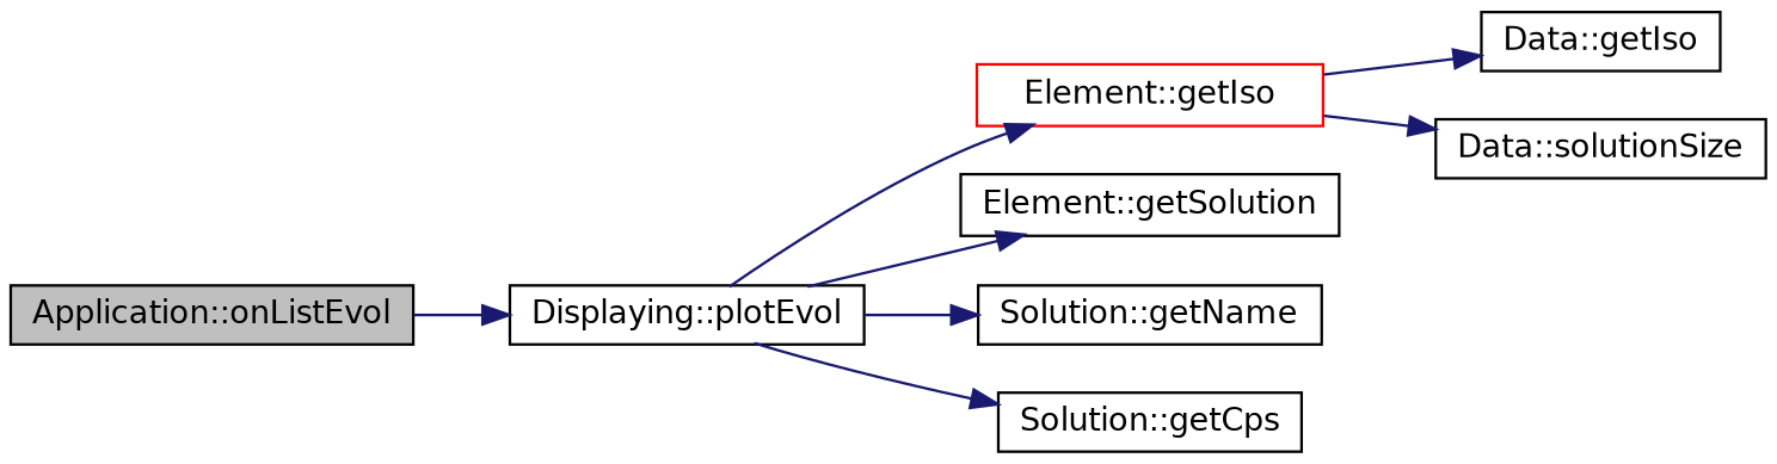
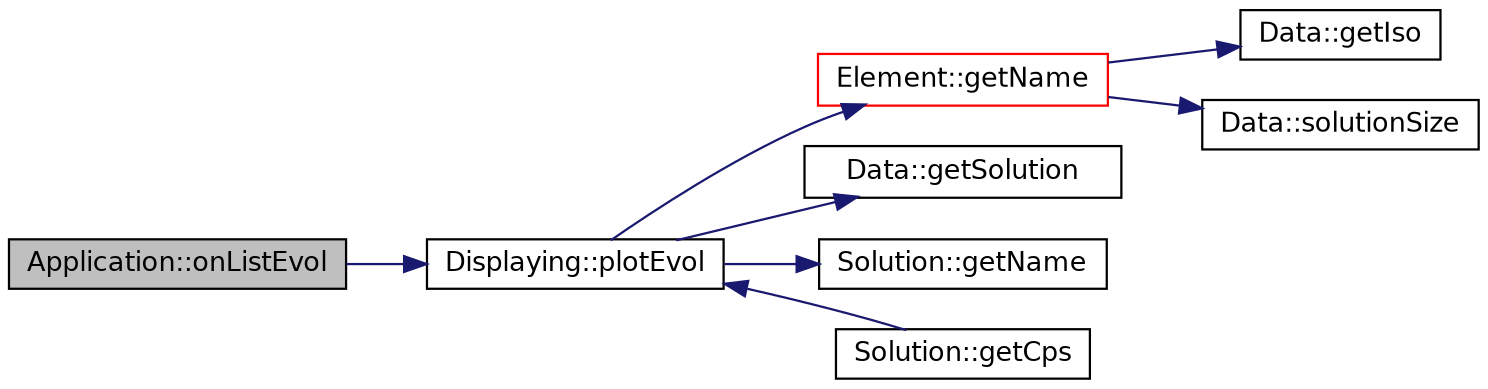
  digraph {
    rankdir=LR
    node [color=black fillcolor=white fontname=Helvetica fontsize=12 shape=record style=filled]
    edge [color=midnightblue fontname=Helvetica fontsize=12 labelfontname=Helvetica labelfontsize=12 style=solid]
    n1 [fillcolor=grey75 fontcolor=black height=0.2 label="Application::onListEvol" width=0.4]
    n2 [height=0.2 label="Displaying::plotEvol" width=0.4]
-   n3 [color=red height=0.2 label="Element::getIso" width=0.4]
-   n4 [height=0.2 label="Element::getSolution" width=0.4]
+   n3 [color=red height=0.2 label="Element::getName" width=0.4]
+   n4 [height=0.2 label="Data::getSolution" width=0.4]
    n5 [height=0.2 label="Solution::getName" width=0.4]
    n6 [height=0.2 label="Solution::getCps" width=0.4]
    n7 [height=0.2 label="Data::getIso" width=0.4]
    n8 [height=0.2 label="Data::solutionSize" width=0.4]
    n1 -> n2
    n2 -> n3
    n2 -> n4
    n2 -> n5
-   n2 -> n6
+   n6 -> n2
    n3 -> n7
    n3 -> n8
  }
